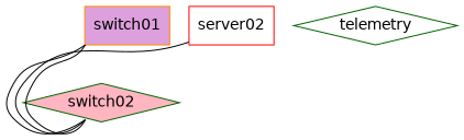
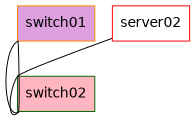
  graph {
    fontname="DejaVu Sans"
    node [color=darkgreen config="./helper_scripts/extra_switch_config.sh" fillcolor=white fontname="DejaVu Sans" function=leaf memory=768 os="CumulusCommunity/cumulus-vx" shape=box style=filled version="3.6.2"]
    edge [fontname="DejaVu Sans"]
    switch01 [color=darkorange fillcolor=plum mgmt_ip="192.168.200.1"]
-   switch02 [fillcolor=lightpink mgmt_ip="192.168.200.2" shape=diamond]
+   switch02 [fillcolor=lightpink mgmt_ip="192.168.200.2"]
    server02 [color=red config="./helper_scripts/extra_server_config.sh" function=host memory=512 mgmt_ip="192.168.200.12" os="yk0/ubuntu-xenial" version=""]
-   telemetry [config="./helper_scripts/extra_ts_config.sh" function=host memory=1024 mgmt_ip="192.168.200.250" os="cumulus/ts" shape=diamond version="1.4.0"]
    switch01 -- switch02 [headport=swp1 tailport=swp1]
    switch01 -- switch02 [headport=swp2 tailport=swp2]
    server02 -- switch02 [headport=swp10 tailport=eth1]
  }
